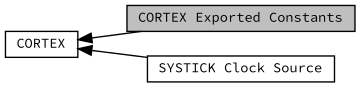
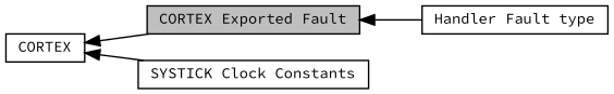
  digraph {
    fontname="Source Code Pro"
    rankdir=LR
    node [color=black fillcolor=white fontname="Source Code Pro" fontsize=10 shape=box style=filled]
    edge [dir=back fontname="Source Code Pro" fontsize=10 labelfontname=Helvetica labelfontsize=10 shape=plaintext style=solid]
-   n1 [fillcolor=grey75 fontcolor=black height=0.2 label="CORTEX Exported Constants" width=0.4]
-   n3 [height=0.2 label="SYSTICK Clock Source" width=0.4]
+   n1 [fillcolor=grey75 fontcolor=black height=0.2 label="CORTEX Exported Fault" width=0.4]
+   n2 [height=0.2 label="Handler Fault type" width=0.4]
+   n3 [height=0.2 label="SYSTICK Clock Constants" width=0.4]
    n4 [height=0.2 label=CORTEX width=0.4]
+   n1 -> n2
    n4 -> n1
    n4 -> n3
  }
